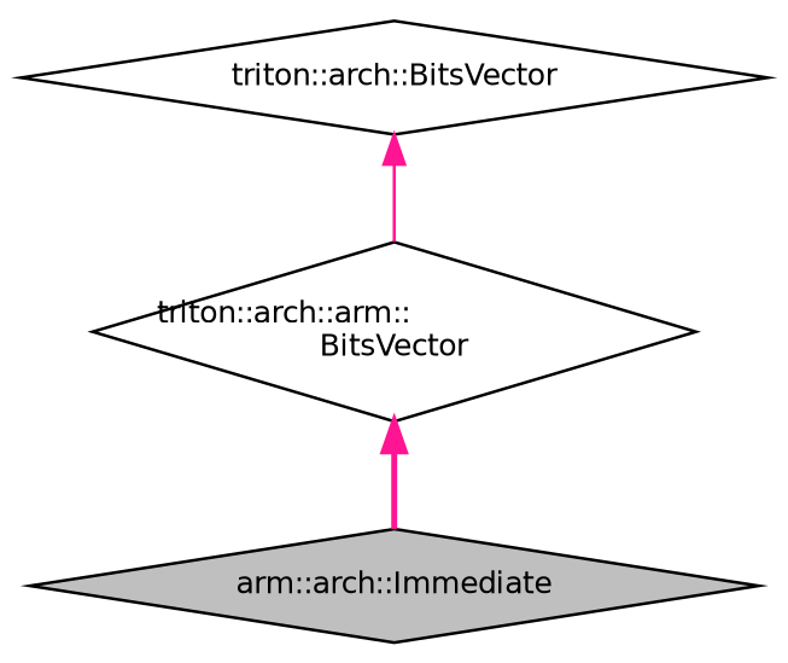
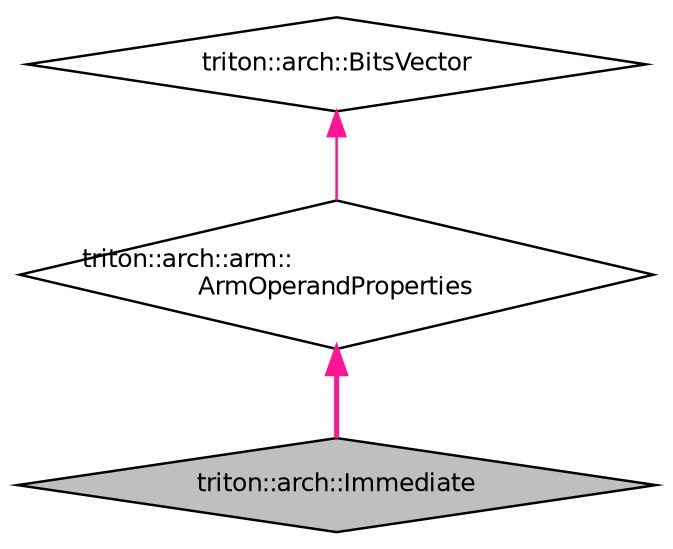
  digraph {
    node [color=black fillcolor=white fontname=Helvetica fontsize=10 shape=diamond style=filled]
    edge [color=deeppink dir=back fontname=Helvetica fontsize=10 labelfontname=Helvetica labelfontsize=10]
-   n1 [fillcolor=grey75 fontcolor=black height=0.2 label="arm::arch::Immediate" width=0.4]
+   n1 [fillcolor=grey75 fontcolor=black height=0.2 label="triton::arch::Immediate" width=0.4]
    n2 [height=0.2 label="triton::arch::BitsVector" width=0.4]
-   n3 [height=0.2 label="triton::arch::arm::\lBitsVector" width=0.4]
+   n3 [height=0.2 label="triton::arch::arm::\lArmOperandProperties" width=0.4]
    n2 -> n3 [style=solid]
    n3 -> n1 [style=bold]
  }
